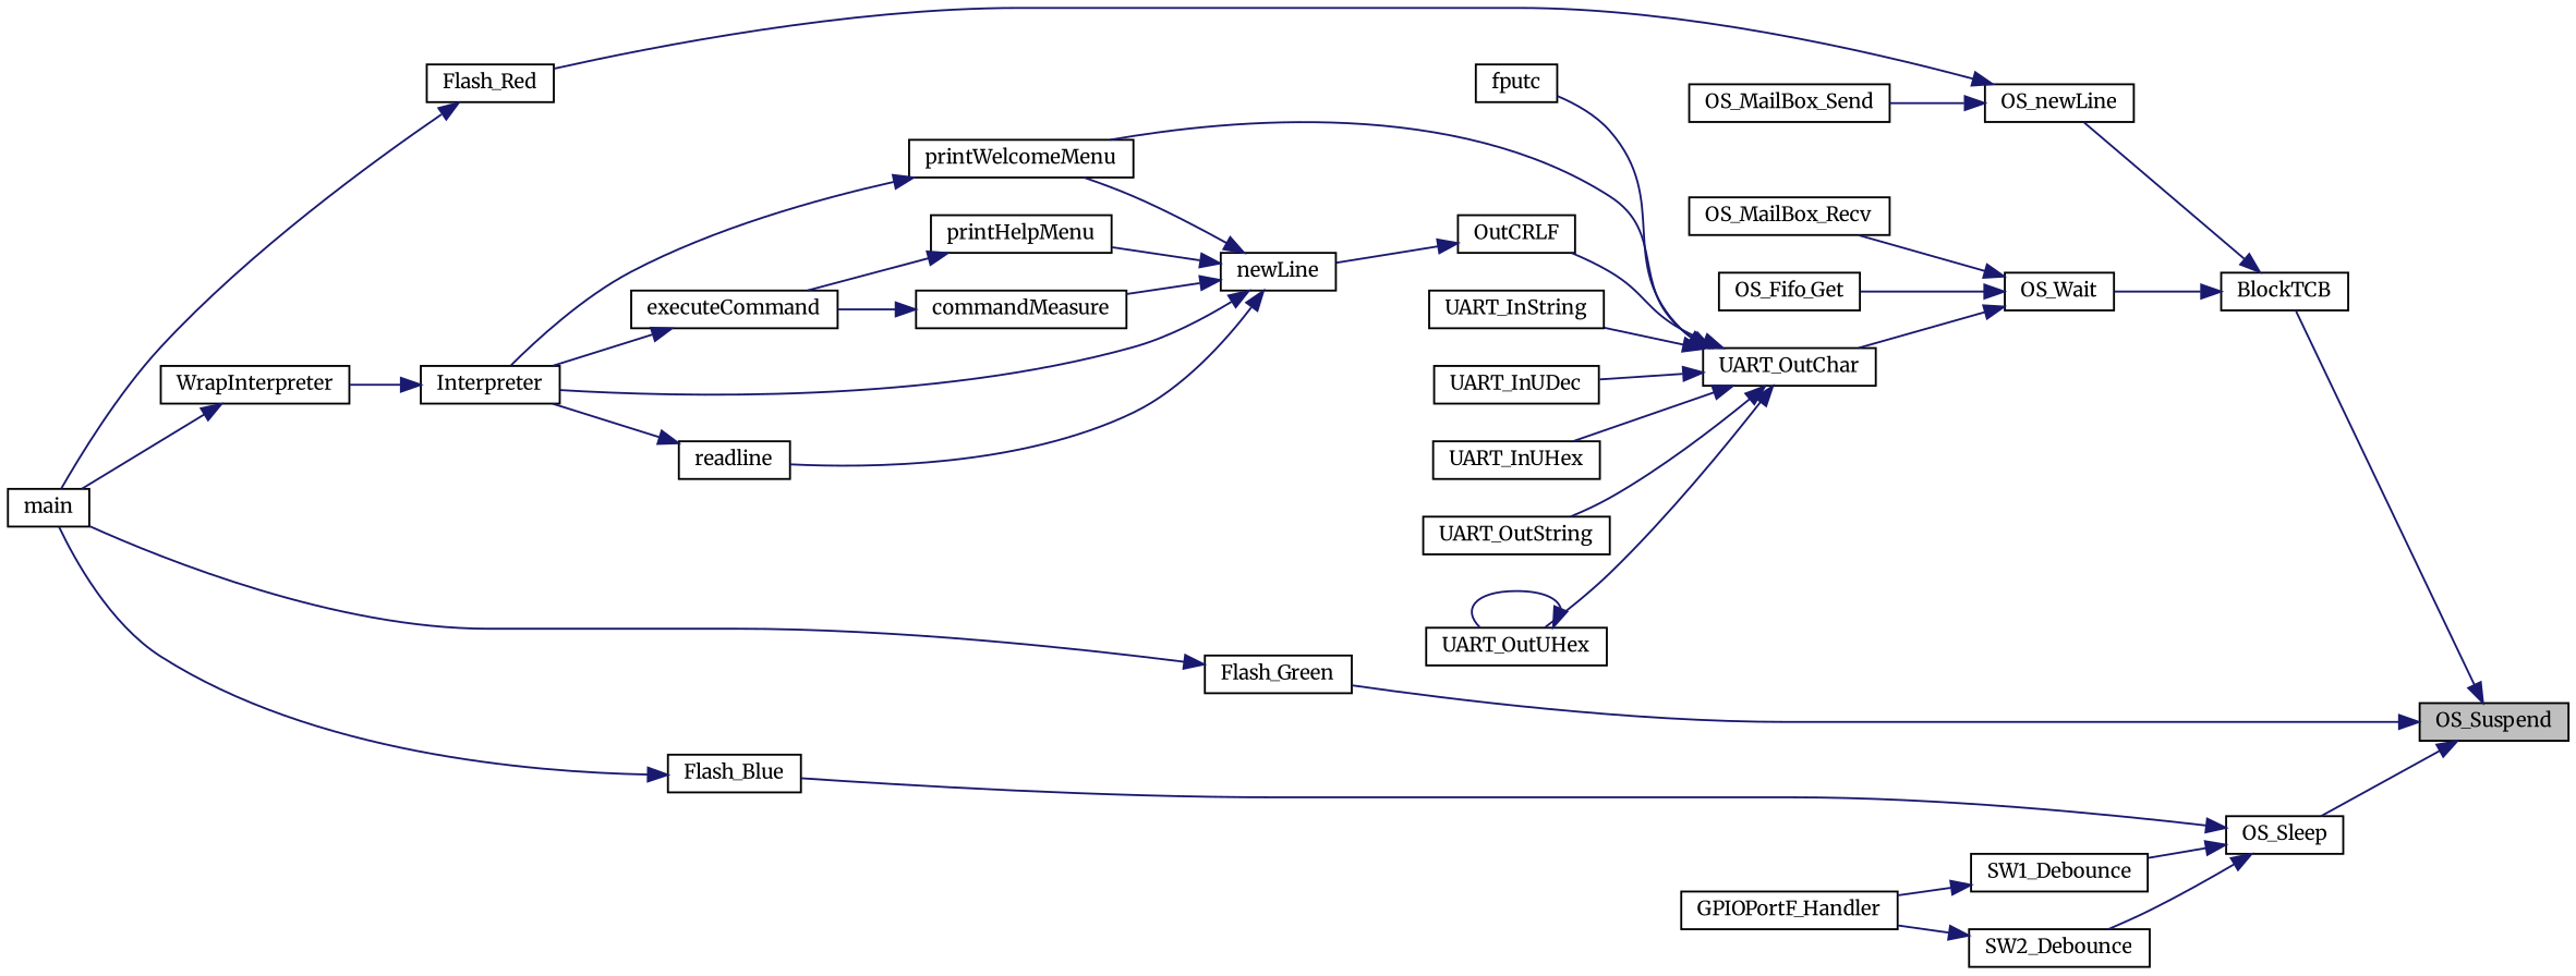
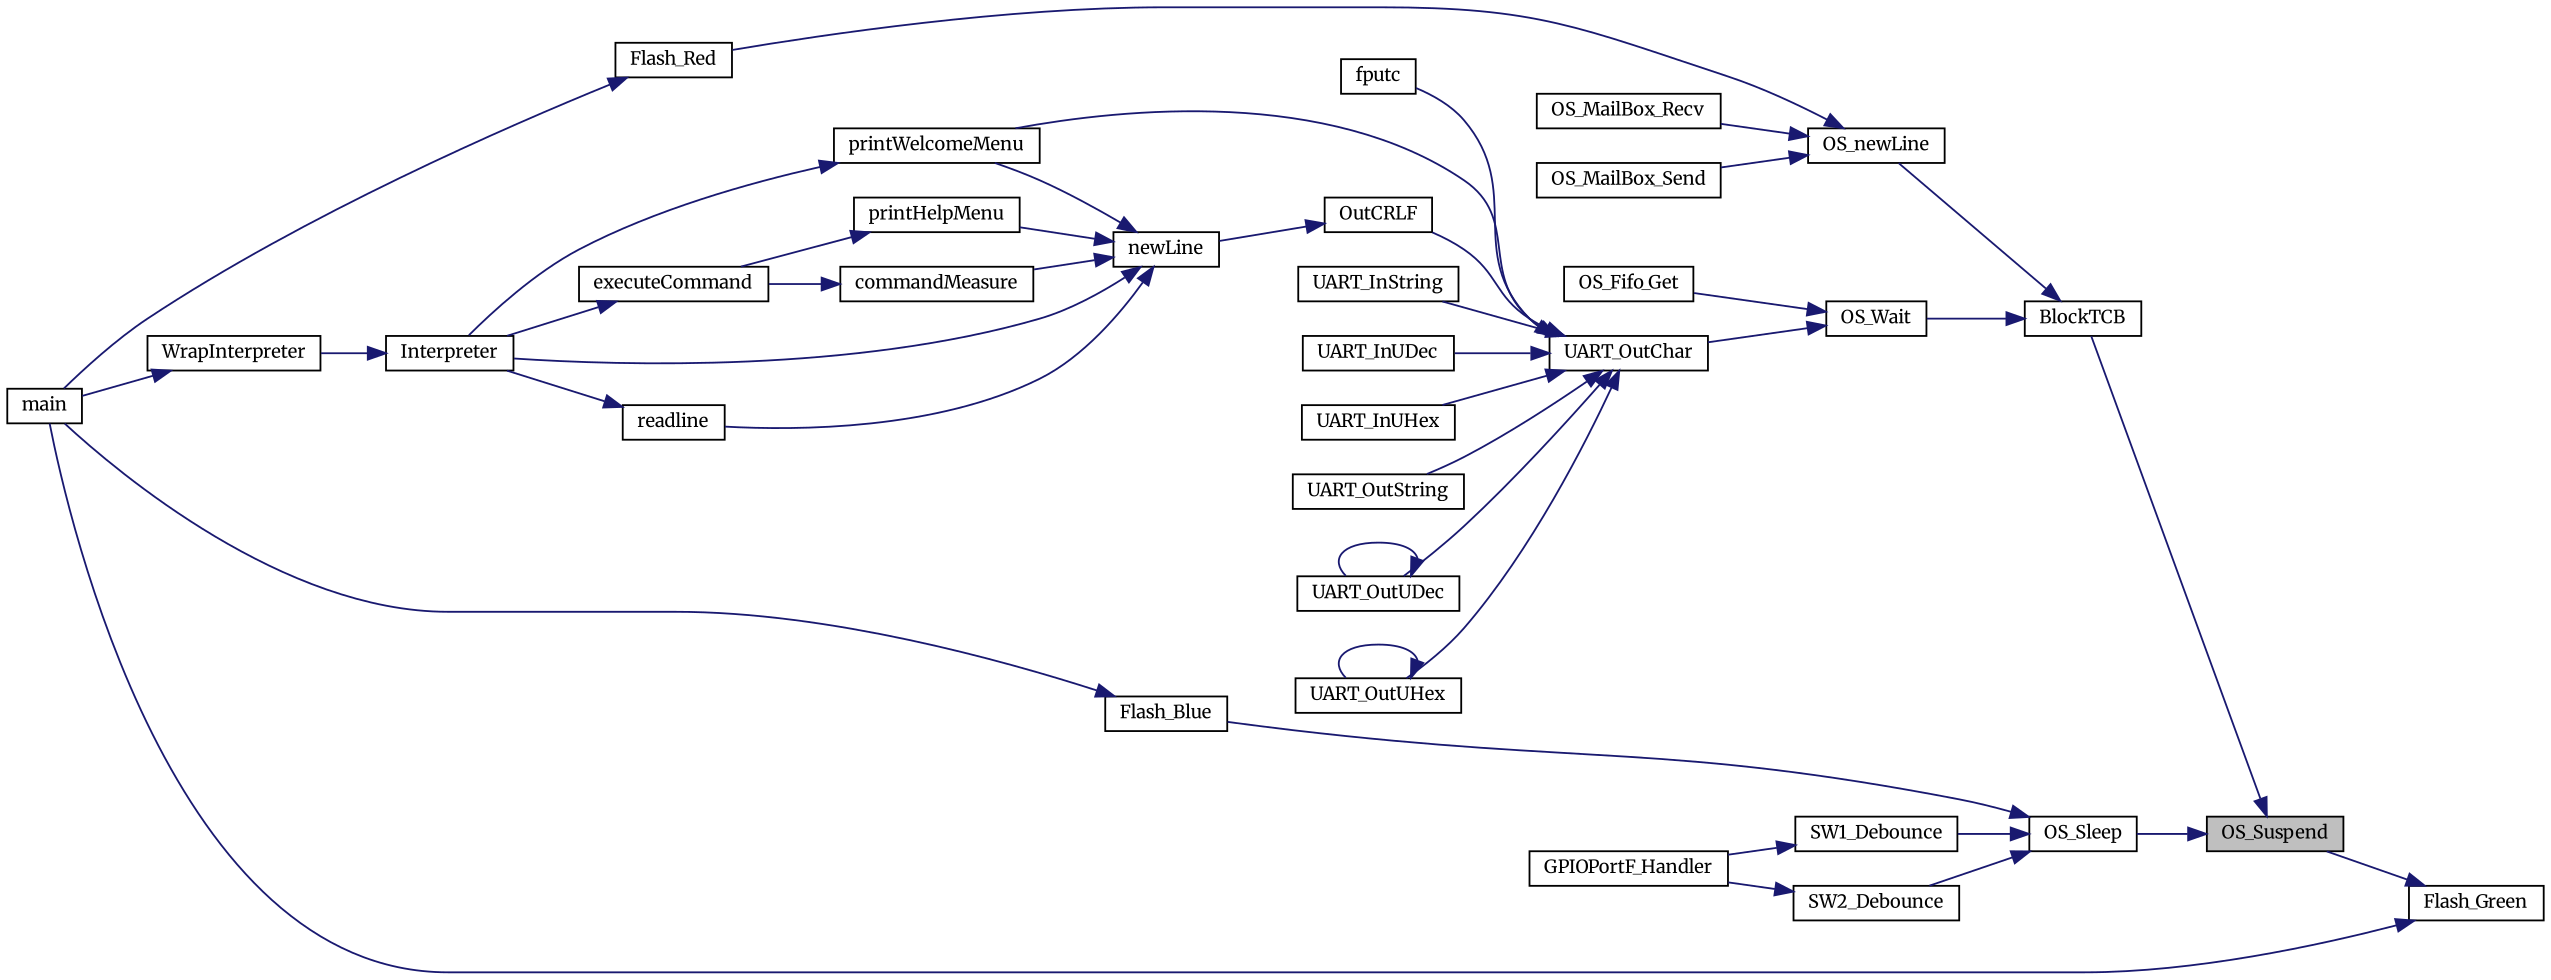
  digraph {
    fontname=Merriweather
    rankdir=RL
    node [color=black fillcolor=white fontname=Merriweather fontsize=10 shape=record style=filled]
    edge [color=midnightblue dir=back fontname=Merriweather fontsize=10 labelfontname=Helvetica labelfontsize=10 style=solid]
    n1 [fillcolor=grey75 fontcolor=black height=0.2 label=OS_Suspend width=0.4]
    n2 [height=0.2 label=BlockTCB width=0.4]
    n3 [height=0.2 label=Flash_Green width=0.4]
    n4 [height=0.2 label=OS_Sleep width=0.4]
    n5 [height=0.2 label=OS_newLine width=0.4]
    n6 [height=0.2 label=OS_Wait width=0.4]
    n7 [height=0.2 label=main width=0.4]
    n8 [height=0.2 label=Flash_Blue width=0.4]
    n9 [height=0.2 label=SW1_Debounce width=0.4]
    n10 [height=0.2 label=SW2_Debounce width=0.4]
    n11 [height=0.2 label=Flash_Red width=0.4]
    n12 [height=0.2 label=OS_MailBox_Recv width=0.4]
    n13 [height=0.2 label=OS_MailBox_Send width=0.4]
    n14 [height=0.2 label=OS_Fifo_Get width=0.4]
    n15 [height=0.2 label=UART_OutChar width=0.4]
    n16 [height=0.2 label=fputc width=0.4]
    n17 [height=0.2 label=OutCRLF width=0.4]
    n18 [height=0.2 label=printWelcomeMenu width=0.4]
    n19 [height=0.2 label=UART_InString width=0.4]
    n20 [height=0.2 label=UART_InUDec width=0.4]
    n21 [height=0.2 label=UART_InUHex width=0.4]
    n22 [height=0.2 label=UART_OutString width=0.4]
+   n23 [height=0.2 label=UART_OutUDec width=0.4]
    n24 [height=0.2 label=UART_OutUHex width=0.4]
    n25 [height=0.2 label=newLine width=0.4]
    n26 [height=0.2 label=printHelpMenu width=0.4]
    n27 [height=0.2 label=executeCommand width=0.4]
    n28 [height=0.2 label=Interpreter width=0.4]
    n29 [height=0.2 label=commandMeasure width=0.4]
    n30 [height=0.2 label=readline width=0.4]
    n31 [height=0.2 label=WrapInterpreter width=0.4]
    n32 [height=0.2 label=GPIOPortF_Handler width=0.4]
    n1 -> n2
-   n1 -> n3
+   n3 -> n1
    n1 -> n4
    n2 -> n5
    n2 -> n6
    n3 -> n7
    n4 -> n8
    n4 -> n9
    n4 -> n10
    n5 -> n11
-   n6 -> n12
+   n5 -> n12
    n5 -> n13
    n6 -> n14
    n6 -> n15
    n8 -> n7
    n9 -> n32
    n10 -> n32
    n11 -> n7
    n15 -> n16
    n15 -> n17
    n15 -> n18
    n15 -> n19
    n15 -> n20
    n15 -> n21
    n15 -> n22
+   n15 -> n23
    n15 -> n24
    n17 -> n25
    n18 -> n28
+   n23 -> n23
    n24 -> n24
    n25 -> n18
    n25 -> n26
    n25 -> n28
    n25 -> n29
    n25 -> n30
    n26 -> n27
    n27 -> n28
    n28 -> n31
    n29 -> n27
    n30 -> n28
    n31 -> n7
  }
